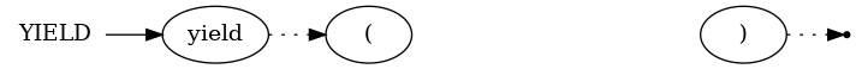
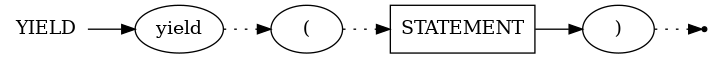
  digraph {
    rankdir=LR
    node [shape=oval]
    edge [style=dotted]
    n1 [label=YIELD shape=plaintext]
    n2 [label=yield]
    n3 [label="("]
+   n4 [label=STATEMENT shape=box]
    n5 [label=")"]
    end [shape=point]
    n1 -> n2 [style=solid]
    n2 -> n3
+   n3 -> n4
+   n4 -> n5 [style=solid]
    n5 -> end
  }
